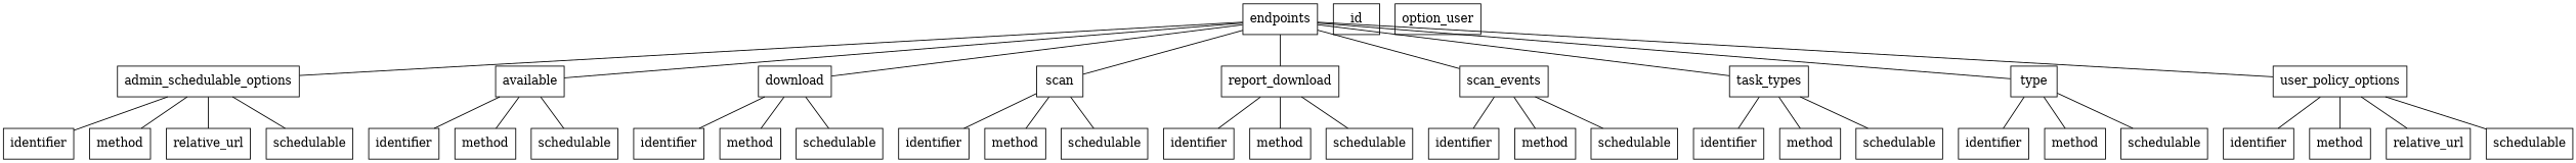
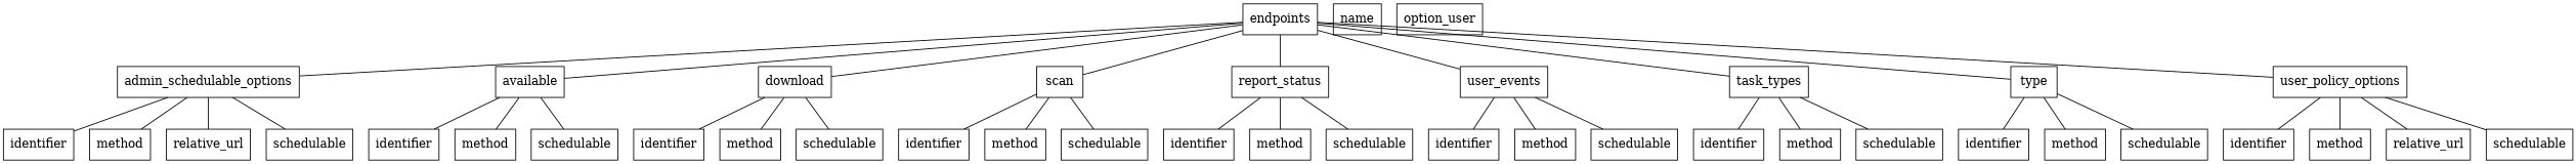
  digraph {
    concentrate=true
    rankdir=TB
    splines=false
    node [shape=record]
    edge [arrowhead=none]
    n1 [label=admin_schedulable_options]
    n2 [label=identifier]
    n3 [label=method]
    n4 [label=relative_url]
    n5 [label=schedulable]
    endpoints
    n7 [label=available]
    n8 [label=download]
    n9 [label=scan]
-   n10 [label=report_download]
-   n11 [label=scan_events]
+   n10 [label=report_status]
+   n11 [label=user_events]
    n12 [label=task_types]
    n13 [label=type]
    n14 [label=user_policy_options]
    n15 [label=identifier]
    n16 [label=method]
    n17 [label=schedulable]
    n18 [label=identifier]
    n19 [label=method]
    n20 [label=schedulable]
    n21 [label=identifier]
    n22 [label=method]
    n23 [label=schedulable]
    n24 [label=identifier]
    n25 [label=method]
    n26 [label=schedulable]
    n27 [label=identifier]
    n28 [label=method]
    n29 [label=schedulable]
    n30 [label=identifier]
    n31 [label=method]
    n32 [label=schedulable]
    n33 [label=identifier]
    n34 [label=method]
    n35 [label=schedulable]
    n36 [label=identifier]
    n37 [label=method]
    n38 [label=relative_url]
    n39 [label=schedulable]
-   id
+   name
    n42 [label=option_user]
    n1 -> n2
    n1 -> n3
    n1 -> n4
    n1 -> n5
    endpoints -> n1
    endpoints -> n1
    endpoints -> n1
    endpoints -> n1
    endpoints -> n7
    endpoints -> n7
    endpoints -> n7
    endpoints -> n8
    endpoints -> n8
    endpoints -> n8
    endpoints -> n9
    endpoints -> n9
    endpoints -> n9
    endpoints -> n10
    endpoints -> n10
    endpoints -> n10
    endpoints -> n11
    endpoints -> n11
    endpoints -> n11
    endpoints -> n12
    endpoints -> n12
    endpoints -> n12
    endpoints -> n13
    endpoints -> n13
    endpoints -> n13
    endpoints -> n14
    endpoints -> n14
    endpoints -> n14
    endpoints -> n14
    n7 -> n15
    n7 -> n16
    n7 -> n17
    n8 -> n18
    n8 -> n19
    n8 -> n20
    n9 -> n21
    n9 -> n22
    n9 -> n23
    n10 -> n24
    n10 -> n25
    n10 -> n26
    n11 -> n27
    n11 -> n28
    n11 -> n29
    n12 -> n30
    n12 -> n31
    n12 -> n32
    n13 -> n33
    n13 -> n34
    n13 -> n35
    n14 -> n36
    n14 -> n37
    n14 -> n38
    n14 -> n39
  }
